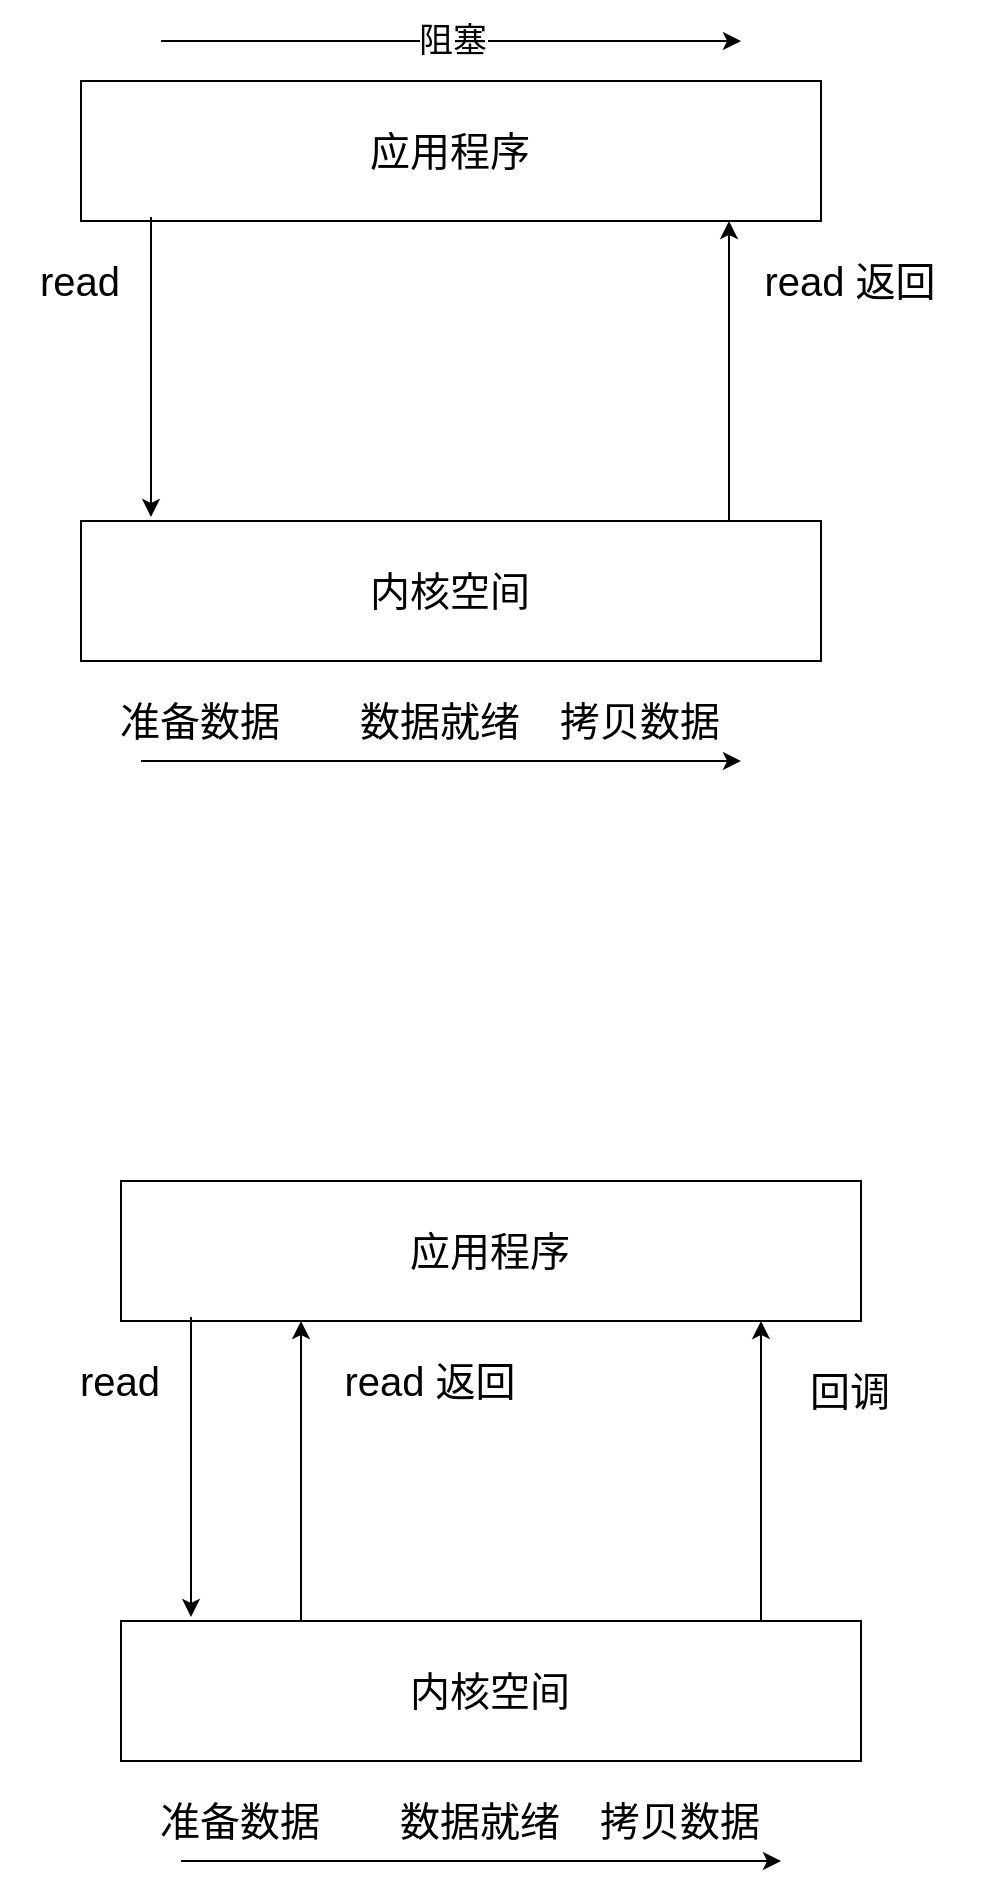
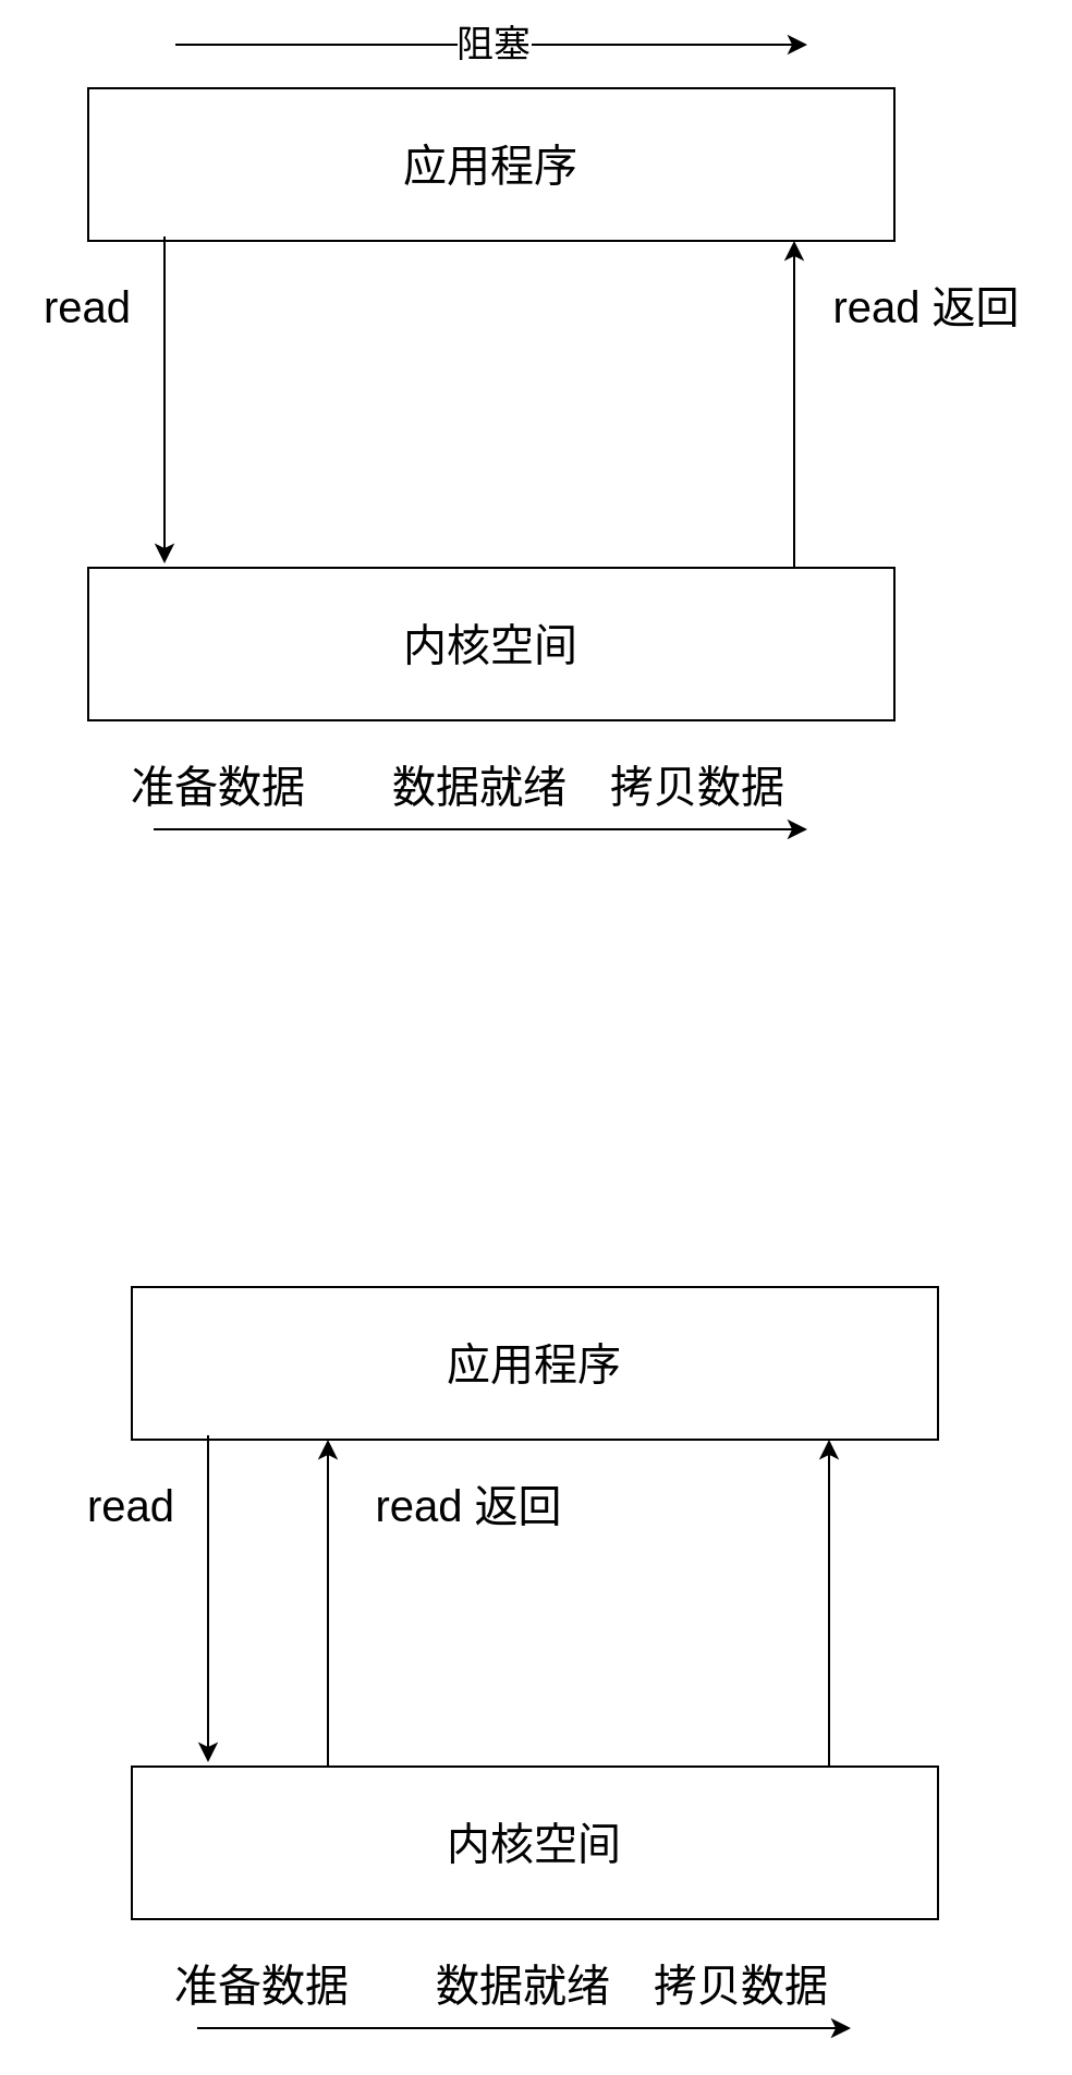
  <mxCell id="0" />
  <mxCell id="1" parent="0" />
  <mxCell id="2" value="应用程序" style="rounded=0;whiteSpace=wrap;html=1;fontSize=20;" vertex="1" parent="1"><mxGeometry x="40" y="40" width="370" height="70" as="geometry" /></mxCell>
  <mxCell id="3" value="内核空间" style="rounded=0;whiteSpace=wrap;html=1;fontSize=20;" vertex="1" parent="1"><mxGeometry x="40" y="260" width="370" height="70" as="geometry" /></mxCell>
  <mxCell id="4" value="" style="endArrow=classic;html=1;fontSize=20;exitX=0.149;exitY=0.986;exitDx=0;exitDy=0;exitPerimeter=0;entryX=0.149;entryY=-0.014;entryDx=0;entryDy=0;entryPerimeter=0;" edge="1" parent="1"><mxGeometry width="50" height="50" relative="1" as="geometry"><mxPoint x="75" y="108" as="sourcePoint" /><mxPoint x="75" y="258" as="targetPoint" /></mxGeometry></mxCell>
  <mxCell id="5" value="" style="endArrow=classic;html=1;fontSize=20;exitX=0.149;exitY=0.986;exitDx=0;exitDy=0;exitPerimeter=0;entryX=0.149;entryY=-0.014;entryDx=0;entryDy=0;entryPerimeter=0;" edge="1" parent="1"><mxGeometry width="50" height="50" relative="1" as="geometry"><mxPoint x="364" y="260" as="sourcePoint" /><mxPoint x="364" y="110" as="targetPoint" /></mxGeometry></mxCell>
  <mxCell id="6" value="read" style="text;html=1;strokeColor=none;fillColor=none;align=center;verticalAlign=middle;whiteSpace=wrap;rounded=0;fontSize=20;" vertex="1" parent="1"><mxGeometry x="20" y="130" width="40" height="20" as="geometry" /></mxCell>
  <mxCell id="7" value="read 返回" style="text;html=1;strokeColor=none;fillColor=none;align=center;verticalAlign=middle;whiteSpace=wrap;rounded=0;fontSize=20;" vertex="1" parent="1"><mxGeometry x="380" y="130" width="90" height="20" as="geometry" /></mxCell>
  <mxCell id="8" value="" style="endArrow=classic;html=1;fontSize=20;" edge="1" parent="1"><mxGeometry relative="1" as="geometry"><mxPoint x="80" y="20" as="sourcePoint" /><mxPoint x="370" y="20" as="targetPoint" /><Array as="points"><mxPoint x="230" y="20" /></Array></mxGeometry></mxCell>
  <mxCell id="9" value="阻塞" style="edgeLabel;resizable=0;html=1;align=center;verticalAlign=middle;fontSize=17;" connectable="0" vertex="1" parent="8"><mxGeometry relative="1" as="geometry" /></mxCell>
  <mxCell id="10" value="准备数据" style="text;html=1;strokeColor=none;fillColor=none;align=center;verticalAlign=middle;whiteSpace=wrap;rounded=0;fontSize=20;" vertex="1" parent="1"><mxGeometry x="50" y="350" width="100" height="20" as="geometry" /></mxCell>
  <mxCell id="11" value="拷贝数据" style="text;html=1;strokeColor=none;fillColor=none;align=center;verticalAlign=middle;whiteSpace=wrap;rounded=0;fontSize=20;" vertex="1" parent="1"><mxGeometry x="270" y="350" width="100" height="20" as="geometry" /></mxCell>
  <mxCell id="12" value="" style="endArrow=classic;html=1;fontSize=20;" edge="1" parent="1"><mxGeometry width="50" height="50" relative="1" as="geometry"><mxPoint x="70" y="380" as="sourcePoint" /><mxPoint x="370" y="380" as="targetPoint" /></mxGeometry></mxCell>
  <mxCell id="13" value="数据就绪" style="text;html=1;strokeColor=none;fillColor=none;align=center;verticalAlign=middle;whiteSpace=wrap;rounded=0;fontSize=20;" vertex="1" parent="1"><mxGeometry x="170" y="350" width="100" height="20" as="geometry" /></mxCell>
  <mxCell id="14" value="应用程序" style="rounded=0;whiteSpace=wrap;html=1;fontSize=20;" vertex="1" parent="1"><mxGeometry x="60" y="590" width="370" height="70" as="geometry" /></mxCell>
  <mxCell id="15" value="内核空间" style="rounded=0;whiteSpace=wrap;html=1;fontSize=20;" vertex="1" parent="1"><mxGeometry x="60" y="810" width="370" height="70" as="geometry" /></mxCell>
  <mxCell id="16" value="" style="endArrow=classic;html=1;fontSize=20;exitX=0.149;exitY=0.986;exitDx=0;exitDy=0;exitPerimeter=0;entryX=0.149;entryY=-0.014;entryDx=0;entryDy=0;entryPerimeter=0;" edge="1" parent="1"><mxGeometry width="50" height="50" relative="1" as="geometry"><mxPoint x="95" y="658" as="sourcePoint" /><mxPoint x="95" y="808" as="targetPoint" /></mxGeometry></mxCell>
  <mxCell id="17" value="" style="endArrow=classic;html=1;fontSize=20;exitX=0.149;exitY=0.986;exitDx=0;exitDy=0;exitPerimeter=0;entryX=0.149;entryY=-0.014;entryDx=0;entryDy=0;entryPerimeter=0;" edge="1" parent="1"><mxGeometry width="50" height="50" relative="1" as="geometry"><mxPoint x="150" y="810" as="sourcePoint" /><mxPoint x="150" y="660" as="targetPoint" /></mxGeometry></mxCell>
  <mxCell id="18" value="read" style="text;html=1;strokeColor=none;fillColor=none;align=center;verticalAlign=middle;whiteSpace=wrap;rounded=0;fontSize=20;" vertex="1" parent="1"><mxGeometry x="40" y="680" width="40" height="20" as="geometry" /></mxCell>
  <mxCell id="19" value="read 返回" style="text;html=1;strokeColor=none;fillColor=none;align=center;verticalAlign=middle;whiteSpace=wrap;rounded=0;fontSize=20;" vertex="1" parent="1"><mxGeometry x="170" y="680" width="90" height="20" as="geometry" /></mxCell>
  <mxCell id="20" value="准备数据" style="text;html=1;strokeColor=none;fillColor=none;align=center;verticalAlign=middle;whiteSpace=wrap;rounded=0;fontSize=20;" vertex="1" parent="1"><mxGeometry x="70" y="900" width="100" height="20" as="geometry" /></mxCell>
  <mxCell id="21" value="拷贝数据" style="text;html=1;strokeColor=none;fillColor=none;align=center;verticalAlign=middle;whiteSpace=wrap;rounded=0;fontSize=20;" vertex="1" parent="1"><mxGeometry x="290" y="900" width="100" height="20" as="geometry" /></mxCell>
  <mxCell id="22" value="" style="endArrow=classic;html=1;fontSize=20;" edge="1" parent="1"><mxGeometry width="50" height="50" relative="1" as="geometry"><mxPoint x="90" y="930" as="sourcePoint" /><mxPoint x="390" y="930" as="targetPoint" /></mxGeometry></mxCell>
  <mxCell id="23" value="数据就绪" style="text;html=1;strokeColor=none;fillColor=none;align=center;verticalAlign=middle;whiteSpace=wrap;rounded=0;fontSize=20;" vertex="1" parent="1"><mxGeometry x="190" y="900" width="100" height="20" as="geometry" /></mxCell>
  <mxCell id="24" value="" style="endArrow=classic;html=1;fontSize=20;exitX=0.149;exitY=0.986;exitDx=0;exitDy=0;exitPerimeter=0;entryX=0.149;entryY=-0.014;entryDx=0;entryDy=0;entryPerimeter=0;" edge="1" parent="1"><mxGeometry width="50" height="50" relative="1" as="geometry"><mxPoint x="380" y="810" as="sourcePoint" /><mxPoint x="380" y="660" as="targetPoint" /></mxGeometry></mxCell>
- <mxCell id="25" value="回调" style="text;html=1;strokeColor=none;fillColor=none;align=center;verticalAlign=middle;whiteSpace=wrap;rounded=0;fontSize=20;" vertex="1" parent="1"><mxGeometry x="380" y="685" width="90" height="20" as="geometry" /></mxCell>
